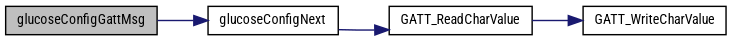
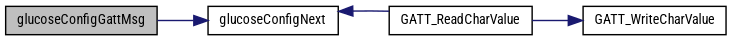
  digraph {
    fontname="Roboto Condensed"
    rankdir=LR
    node [color=black fillcolor=white fontname="Roboto Condensed" fontsize=10 shape=record style=filled]
    edge [color=midnightblue fontname="Roboto Condensed" fontsize=10 labelfontname=Helvetica labelfontsize=10 style=solid]
    n1 [fillcolor=grey75 fontcolor=black height=0.2 label=glucoseConfigGattMsg width=0.4]
    n2 [height=0.2 label=glucoseConfigNext width=0.4]
    n3 [height=0.2 label=GATT_ReadCharValue width=0.4]
    n4 [height=0.2 label=GATT_WriteCharValue width=0.4]
    n1 -> n2
-   n2 -> n3
+   n3 -> n2
    n3 -> n4
  }
